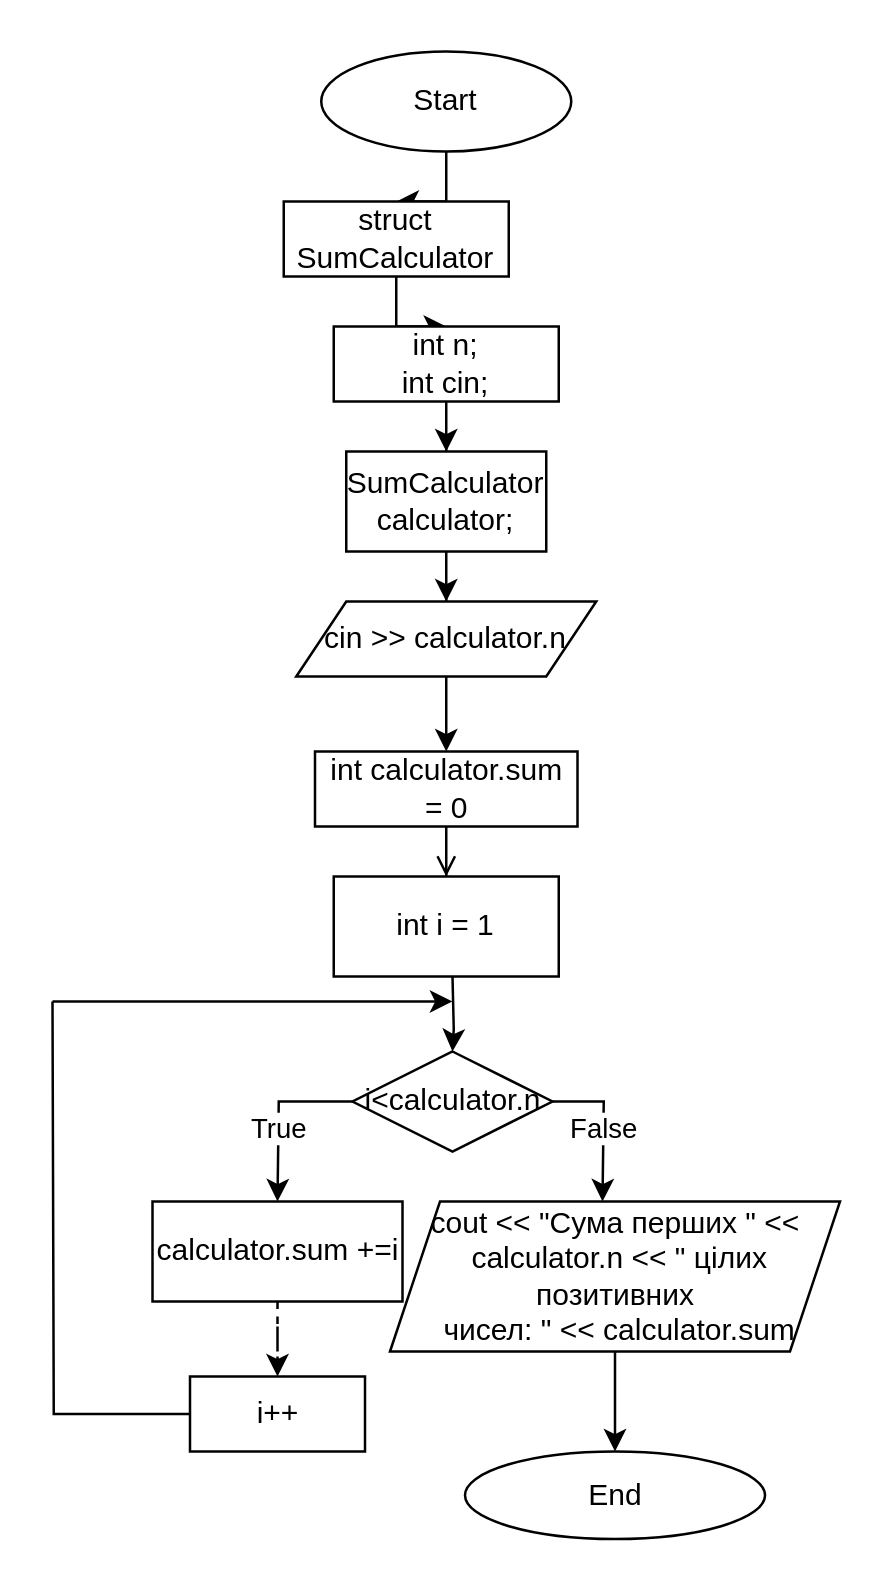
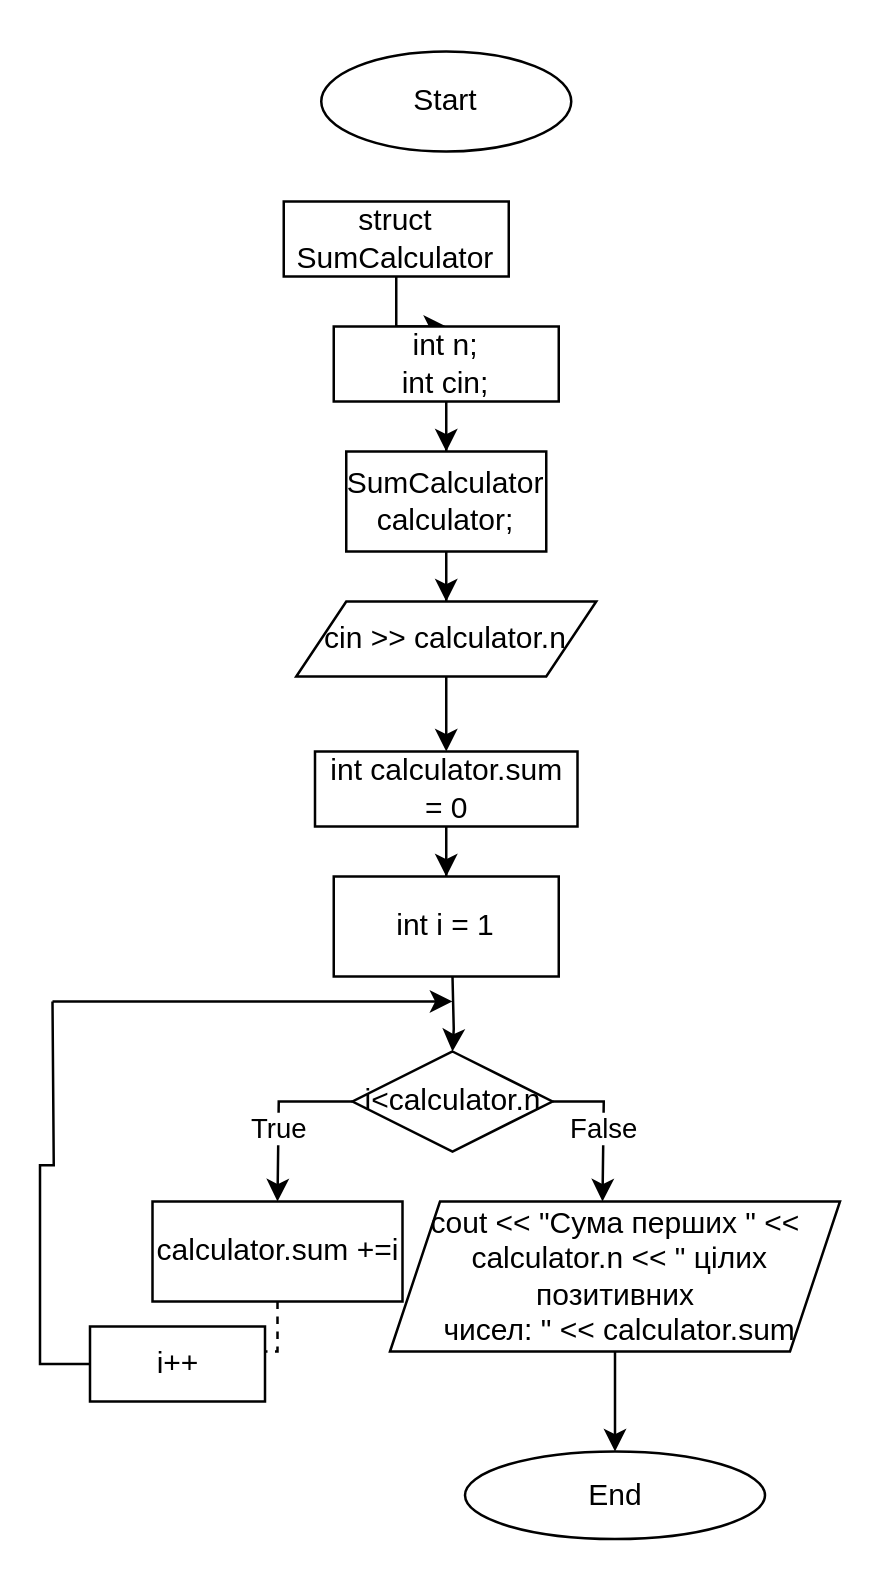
  <mxCell id="0" />
  <mxCell id="1" parent="0" />
- <mxCell id="2" style="edgeStyle=orthogonalEdgeStyle;rounded=0;orthogonalLoop=1;jettySize=auto;html=1;" parent="1" source="3" target="5" edge="1"><mxGeometry relative="1" as="geometry"><mxPoint x="178" y="90" as="targetPoint" /></mxGeometry></mxCell>
  <mxCell id="3" value="Start" style="ellipse;whiteSpace=wrap;html=1;" parent="1" vertex="1"><mxGeometry x="128" y="20" width="100" height="40" as="geometry" /></mxCell>
  <mxCell id="4" style="edgeStyle=orthogonalEdgeStyle;rounded=0;orthogonalLoop=1;jettySize=auto;html=1;" edge="1" parent="1" source="5" target="26"><mxGeometry relative="1" as="geometry"><mxPoint x="178" y="130" as="targetPoint" /></mxGeometry></mxCell>
  <mxCell id="5" value="struct SumCalculator" style="rounded=0;whiteSpace=wrap;html=1;" parent="1" vertex="1"><mxGeometry x="113" y="80" width="90" height="30" as="geometry" /></mxCell>
  <mxCell id="6" style="edgeStyle=orthogonalEdgeStyle;rounded=0;orthogonalLoop=1;jettySize=auto;html=1;" parent="1" source="7" edge="1"><mxGeometry relative="1" as="geometry"><mxPoint x="178" y="300" as="targetPoint" /></mxGeometry></mxCell>
  <mxCell id="7" value="cin &amp;gt;&amp;gt;&amp;nbsp;calculator.n" style="shape=parallelogram;perimeter=parallelogramPerimeter;whiteSpace=wrap;html=1;fixedSize=1;" parent="1" vertex="1"><mxGeometry x="118" y="240" width="120" height="30" as="geometry" /></mxCell>
- <mxCell id="8" style="edgeStyle=orthogonalEdgeStyle;rounded=0;orthogonalLoop=1;jettySize=auto;html=1;endArrow=open;" parent="1" source="9" target="11" edge="1"><mxGeometry relative="1" as="geometry"><mxPoint x="178" y="360" as="targetPoint" /></mxGeometry></mxCell>
+ <mxCell id="8" style="edgeStyle=orthogonalEdgeStyle;rounded=0;orthogonalLoop=1;jettySize=auto;html=1;" parent="1" source="9" target="11" edge="1"><mxGeometry relative="1" as="geometry"><mxPoint x="178" y="360" as="targetPoint" /></mxGeometry></mxCell>
  <mxCell id="9" value="int calculator.sum = 0" style="rounded=0;whiteSpace=wrap;html=1;" parent="1" vertex="1"><mxGeometry x="125.5" y="300" width="105" height="30" as="geometry" /></mxCell>
  <mxCell id="10" style="edgeStyle=orthogonalEdgeStyle;rounded=0;orthogonalLoop=1;jettySize=auto;html=1;" parent="1" target="16" edge="1"><mxGeometry relative="1" as="geometry"><mxPoint x="180.5" y="430" as="targetPoint" /><mxPoint x="180.5" y="390" as="sourcePoint" /></mxGeometry></mxCell>
  <mxCell id="11" value="int i = 1" style="rounded=0;whiteSpace=wrap;html=1;" parent="1" vertex="1"><mxGeometry x="133" y="350" width="90" height="40" as="geometry" /></mxCell>
  <mxCell id="12" style="edgeStyle=orthogonalEdgeStyle;rounded=0;orthogonalLoop=1;jettySize=auto;html=1;" parent="1" source="16" edge="1"><mxGeometry relative="1" as="geometry"><mxPoint x="110.5" y="480" as="targetPoint" /></mxGeometry></mxCell>
  <mxCell id="13" value="True" style="edgeLabel;html=1;align=center;verticalAlign=middle;resizable=0;points=[];" parent="12" vertex="1" connectable="0"><mxGeometry x="-0.309" y="-2" relative="1" as="geometry"><mxPoint x="-6" y="12" as="offset" /></mxGeometry></mxCell>
  <mxCell id="14" style="edgeStyle=orthogonalEdgeStyle;rounded=0;orthogonalLoop=1;jettySize=auto;html=1;" parent="1" source="16" edge="1"><mxGeometry relative="1" as="geometry"><mxPoint x="240.5" y="480" as="targetPoint" /></mxGeometry></mxCell>
  <mxCell id="15" value="False" style="edgeLabel;html=1;align=center;verticalAlign=middle;resizable=0;points=[];" parent="14" vertex="1" connectable="0"><mxGeometry x="-0.692" y="2" relative="1" as="geometry"><mxPoint x="11" y="12" as="offset" /></mxGeometry></mxCell>
  <mxCell id="16" value="i&amp;lt;calculator.n" style="rhombus;whiteSpace=wrap;html=1;" parent="1" vertex="1"><mxGeometry x="140.5" y="420" width="80" height="40" as="geometry" /></mxCell>
  <mxCell id="17" style="edgeStyle=orthogonalEdgeStyle;rounded=0;orthogonalLoop=1;jettySize=auto;html=1;dashed=1;" parent="1" source="18" target="20" edge="1"><mxGeometry relative="1" as="geometry"><mxPoint x="110.5" y="540" as="targetPoint" /></mxGeometry></mxCell>
  <mxCell id="18" value="&lt;span style=&quot;background-color: initial;&quot;&gt;calculator.&lt;/span&gt;&lt;span style=&quot;background-color: initial;&quot;&gt;sum&lt;/span&gt;&amp;nbsp;+=i" style="rounded=0;whiteSpace=wrap;html=1;" parent="1" vertex="1"><mxGeometry x="60.5" y="480" width="100" height="40" as="geometry" /></mxCell>
  <mxCell id="19" style="edgeStyle=orthogonalEdgeStyle;rounded=0;orthogonalLoop=1;jettySize=auto;html=1;endArrow=none;endFill=0;" parent="1" source="20" edge="1"><mxGeometry relative="1" as="geometry"><mxPoint x="20.5" y="400" as="targetPoint" /></mxGeometry></mxCell>
- <mxCell id="20" value="i++" style="rounded=0;whiteSpace=wrap;html=1;" parent="1" vertex="1"><mxGeometry x="75.5" y="550" width="70" height="30" as="geometry" /></mxCell>
+ <mxCell id="20" value="i++" style="rounded=0;whiteSpace=wrap;html=1;" parent="1" vertex="1"><mxGeometry x="35.5" y="530" width="70" height="30" as="geometry" /></mxCell>
  <mxCell id="21" value="" style="endArrow=classic;html=1;rounded=0;" parent="1" edge="1"><mxGeometry width="50" height="50" relative="1" as="geometry"><mxPoint x="20.5" y="400" as="sourcePoint" /><mxPoint x="180.5" y="400" as="targetPoint" /></mxGeometry></mxCell>
  <mxCell id="22" style="edgeStyle=orthogonalEdgeStyle;rounded=0;orthogonalLoop=1;jettySize=auto;html=1;" parent="1" source="23" target="24" edge="1"><mxGeometry relative="1" as="geometry"><mxPoint x="245.5" y="580" as="targetPoint" /></mxGeometry></mxCell>
  <mxCell id="23" value="cout &amp;lt;&amp;lt; &quot;Сума перших &quot; &amp;lt;&amp;lt;&lt;div&gt;&amp;nbsp;calculator.n &amp;lt;&amp;lt; &quot; цілих позитивних&lt;/div&gt;&lt;div&gt;&amp;nbsp;чисел: &quot; &amp;lt;&amp;lt;&amp;nbsp;&lt;span style=&quot;background-color: initial;&quot;&gt;calculator.&lt;/span&gt;&lt;span style=&quot;background-color: initial;&quot;&gt;sum&lt;/span&gt;&lt;/div&gt;" style="shape=parallelogram;perimeter=parallelogramPerimeter;whiteSpace=wrap;html=1;fixedSize=1;" parent="1" vertex="1"><mxGeometry x="155.5" y="480" width="180" height="60" as="geometry" /></mxCell>
  <mxCell id="24" value="End" style="ellipse;whiteSpace=wrap;html=1;" parent="1" vertex="1"><mxGeometry x="185.5" y="580" width="120" height="35" as="geometry" /></mxCell>
  <mxCell id="25" style="edgeStyle=orthogonalEdgeStyle;rounded=0;orthogonalLoop=1;jettySize=auto;html=1;" edge="1" parent="1" source="26" target="28"><mxGeometry relative="1" as="geometry"><mxPoint x="178" y="180" as="targetPoint" /></mxGeometry></mxCell>
  <mxCell id="26" value="int n;&lt;div&gt;int cin;&lt;/div&gt;" style="rounded=0;whiteSpace=wrap;html=1;" vertex="1" parent="1"><mxGeometry x="133" y="130" width="90" height="30" as="geometry" /></mxCell>
  <mxCell id="27" style="edgeStyle=orthogonalEdgeStyle;rounded=0;orthogonalLoop=1;jettySize=auto;html=1;entryX=0.5;entryY=0;entryDx=0;entryDy=0;" edge="1" parent="1" source="28" target="7"><mxGeometry relative="1" as="geometry" /></mxCell>
  <mxCell id="28" value="SumCalculator calculator;" style="rounded=0;whiteSpace=wrap;html=1;" vertex="1" parent="1"><mxGeometry x="138" y="180" width="80" height="40" as="geometry" /></mxCell>
